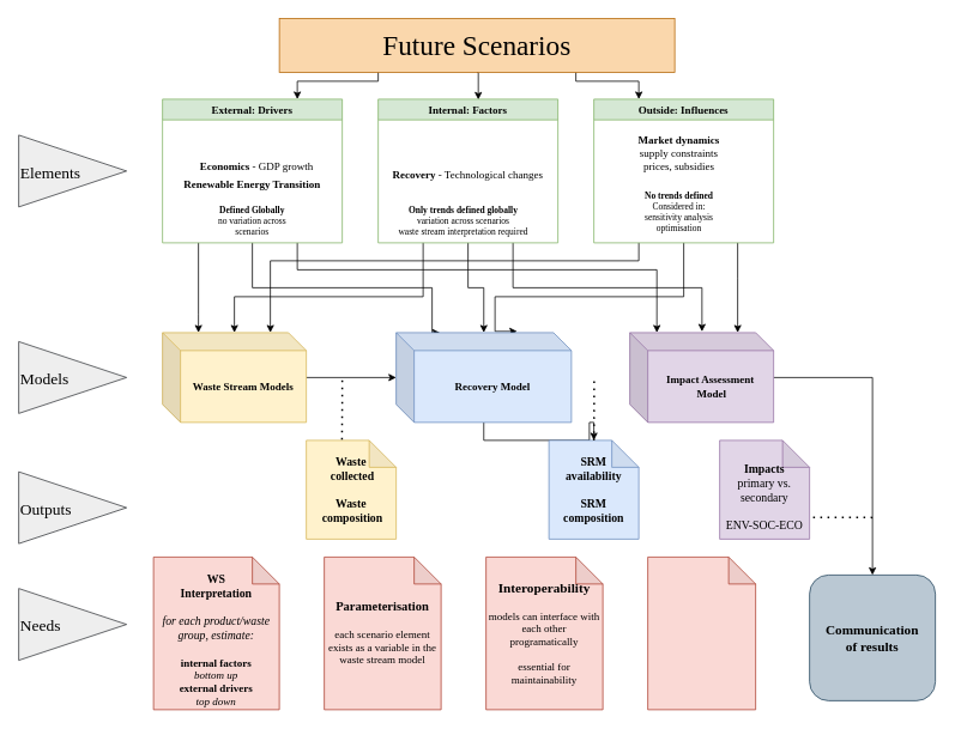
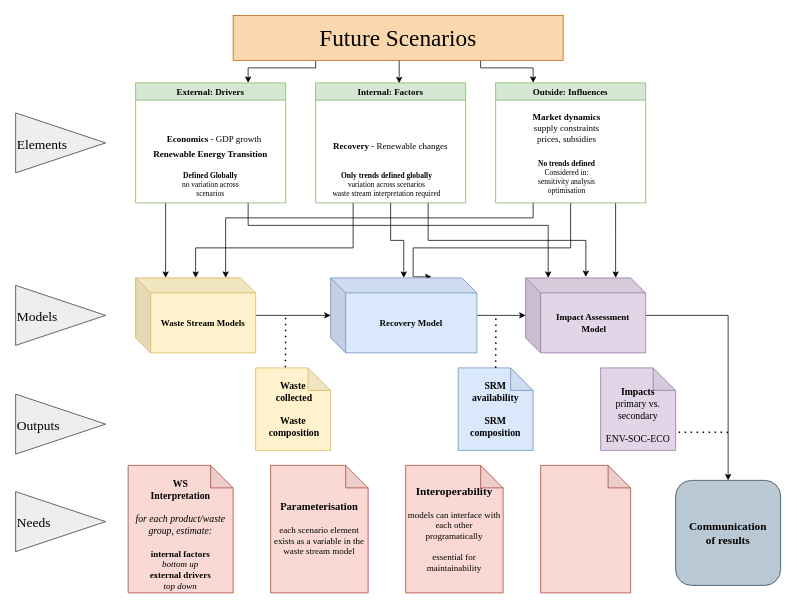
  <mxCell id="0" />
  <mxCell id="1" parent="0" />
  <mxCell id="2" style="edgeStyle=orthogonalEdgeStyle;rounded=0;orthogonalLoop=1;jettySize=auto;html=1;exitX=0.25;exitY=1;exitDx=0;exitDy=0;entryX=0.75;entryY=0;entryDx=0;entryDy=0;fontFamily=roboto;fontSource=https%3A%2F%2Ffonts.googleapis.com%2Fcss%3Ffamily%3Droboto;fontSize=31;" parent="1" source="5" target="9" edge="1"><mxGeometry relative="1" as="geometry"><Array as="points"><mxPoint x="420" y="90" /><mxPoint x="330" y="90" /></Array></mxGeometry></mxCell>
  <mxCell id="3" style="edgeStyle=orthogonalEdgeStyle;rounded=0;orthogonalLoop=1;jettySize=auto;html=1;exitX=0.75;exitY=1;exitDx=0;exitDy=0;entryX=0.25;entryY=0;entryDx=0;entryDy=0;fontFamily=roboto;fontSource=https%3A%2F%2Ffonts.googleapis.com%2Fcss%3Ffamily%3Droboto;fontSize=31;" parent="1" source="5" target="22" edge="1"><mxGeometry relative="1" as="geometry"><Array as="points"><mxPoint x="640" y="90" /><mxPoint x="710" y="90" /></Array></mxGeometry></mxCell>
  <mxCell id="4" style="edgeStyle=orthogonalEdgeStyle;rounded=0;orthogonalLoop=1;jettySize=auto;html=1;exitX=0.5;exitY=1;exitDx=0;exitDy=0;entryX=0.557;entryY=0.003;entryDx=0;entryDy=0;entryPerimeter=0;fontFamily=roboto;fontSource=https%3A%2F%2Ffonts.googleapis.com%2Fcss%3Ffamily%3Droboto;fontSize=31;" parent="1" source="5" target="16" edge="1"><mxGeometry relative="1" as="geometry" /></mxCell>
  <mxCell id="5" value="&lt;font style=&quot;font-size: 31px;&quot;&gt;Future Scenarios&lt;/font&gt;" style="whiteSpace=wrap;html=1;fontFamily=cabin;fontSource=https%3A%2F%2Ffonts.googleapis.com%2Fcss%3Ffamily%3Dcabin;fillColor=#fad7ac;strokeColor=#b46504;rounded=0;" parent="1" vertex="1"><mxGeometry x="310" y="20" width="440" height="60" as="geometry" /></mxCell>
  <mxCell id="6" value="" style="edgeStyle=orthogonalEdgeStyle;rounded=0;orthogonalLoop=1;jettySize=auto;html=1;fontSize=18;fontFamily=cabin;fontSource=https%3A%2F%2Ffonts.googleapis.com%2Fcss%3Ffamily%3Dcabin;" parent="1" source="9" target="26" edge="1"><mxGeometry relative="1" as="geometry"><Array as="points"><mxPoint x="220" y="350" /><mxPoint x="220" y="350" /></Array></mxGeometry></mxCell>
- <mxCell id="7" style="edgeStyle=orthogonalEdgeStyle;rounded=0;orthogonalLoop=1;jettySize=auto;html=1;exitX=0.5;exitY=1;exitDx=0;exitDy=0;fontSize=18;entryX=0.25;entryY=0;entryDx=0;entryDy=0;entryPerimeter=0;fontFamily=cabin;fontSource=https%3A%2F%2Ffonts.googleapis.com%2Fcss%3Ffamily%3Dcabin;" parent="1" source="9" target="29" edge="1"><mxGeometry relative="1" as="geometry"><mxPoint x="480" y="360" as="targetPoint" /><Array as="points"><mxPoint x="280" y="320" /><mxPoint x="480" y="320" /></Array></mxGeometry></mxCell>
  <mxCell id="8" style="edgeStyle=orthogonalEdgeStyle;rounded=0;orthogonalLoop=1;jettySize=auto;html=1;exitX=0.75;exitY=1;exitDx=0;exitDy=0;entryX=0.188;entryY=0;entryDx=0;entryDy=0;entryPerimeter=0;fontSize=18;fontFamily=cabin;fontSource=https%3A%2F%2Ffonts.googleapis.com%2Fcss%3Ffamily%3Dcabin;" parent="1" source="9" target="31" edge="1"><mxGeometry relative="1" as="geometry"><Array as="points"><mxPoint x="330" y="300" /><mxPoint x="730" y="300" /></Array></mxGeometry></mxCell>
  <mxCell id="9" value="External: Drivers" style="swimlane;whiteSpace=wrap;html=1;fontFamily=cabin;fontSource=https%3A%2F%2Ffonts.googleapis.com%2Fcss%3Ffamily%3Dcabin;fillColor=#d5e8d4;strokeColor=#82b366;" parent="1" vertex="1"><mxGeometry x="180" y="110" width="200" height="160" as="geometry"><mxRectangle x="280" y="120" width="140" height="30" as="alternateBounds" /></mxGeometry></mxCell>
  <mxCell id="10" value="&lt;b&gt;Economics&lt;/b&gt; - GDP growth" style="text;html=1;strokeColor=none;fillColor=none;align=center;verticalAlign=middle;whiteSpace=wrap;rounded=0;fontFamily=cabin;fontSource=https%3A%2F%2Ffonts.googleapis.com%2Fcss%3Ffamily%3Dcabin;" parent="9" vertex="1"><mxGeometry x="30" y="60" width="150" height="30" as="geometry" /></mxCell>
  <mxCell id="11" value="&lt;b&gt;Renewable Energy Transition&lt;/b&gt;" style="text;html=1;strokeColor=none;fillColor=none;align=center;verticalAlign=middle;whiteSpace=wrap;rounded=0;fontFamily=cabin;fontSource=https%3A%2F%2Ffonts.googleapis.com%2Fcss%3Ffamily%3Dcabin;" parent="9" vertex="1"><mxGeometry x="10" y="80" width="180" height="30" as="geometry" /></mxCell>
  <mxCell id="12" value="&lt;b style=&quot;border-color: var(--border-color);&quot;&gt;Defined Globally&lt;/b&gt;&lt;br style=&quot;border-color: var(--border-color);&quot;&gt;no variation across&lt;br style=&quot;border-color: var(--border-color);&quot;&gt;scenarios" style="text;html=1;strokeColor=none;fillColor=none;align=center;verticalAlign=middle;whiteSpace=wrap;rounded=0;fontSize=10;fontFamily=cabin;fontSource=https%3A%2F%2Ffonts.googleapis.com%2Fcss%3Ffamily%3Dcabin;" parent="9" vertex="1"><mxGeometry x="20" y="120" width="160" height="30" as="geometry" /></mxCell>
  <mxCell id="13" value="" style="edgeStyle=orthogonalEdgeStyle;rounded=0;orthogonalLoop=1;jettySize=auto;html=1;fontSize=18;fontFamily=cabin;fontSource=https%3A%2F%2Ffonts.googleapis.com%2Fcss%3Ffamily%3Dcabin;" parent="1" source="16" target="29" edge="1"><mxGeometry relative="1" as="geometry" /></mxCell>
  <mxCell id="14" style="edgeStyle=orthogonalEdgeStyle;rounded=0;orthogonalLoop=1;jettySize=auto;html=1;exitX=0.25;exitY=1;exitDx=0;exitDy=0;entryX=0.5;entryY=0;entryDx=0;entryDy=0;entryPerimeter=0;fontSize=18;fontFamily=cabin;fontSource=https%3A%2F%2Ffonts.googleapis.com%2Fcss%3Ffamily%3Dcabin;" parent="1" source="16" target="26" edge="1"><mxGeometry relative="1" as="geometry"><Array as="points"><mxPoint x="470" y="330" /><mxPoint x="260" y="330" /></Array></mxGeometry></mxCell>
  <mxCell id="15" style="edgeStyle=orthogonalEdgeStyle;rounded=0;orthogonalLoop=1;jettySize=auto;html=1;exitX=0.75;exitY=1;exitDx=0;exitDy=0;entryX=0.502;entryY=-0.012;entryDx=0;entryDy=0;entryPerimeter=0;fontSize=18;fontFamily=cabin;fontSource=https%3A%2F%2Ffonts.googleapis.com%2Fcss%3Ffamily%3Dcabin;" parent="1" source="16" target="31" edge="1"><mxGeometry relative="1" as="geometry" /></mxCell>
  <mxCell id="16" value="Internal: Factors" style="swimlane;whiteSpace=wrap;html=1;fontFamily=cabin;fontSource=https%3A%2F%2Ffonts.googleapis.com%2Fcss%3Ffamily%3Dcabin;fillColor=#d5e8d4;strokeColor=#82b366;" parent="1" vertex="1"><mxGeometry x="420" y="110" width="200" height="160" as="geometry"><mxRectangle x="520" y="120" width="140" height="30" as="alternateBounds" /></mxGeometry></mxCell>
- <mxCell id="17" value="&lt;b&gt;Recovery&lt;/b&gt; - Technological changes" style="text;html=1;strokeColor=none;fillColor=none;align=center;verticalAlign=middle;whiteSpace=wrap;rounded=0;fontFamily=cabin;fontSource=https%3A%2F%2Ffonts.googleapis.com%2Fcss%3Ffamily%3Dcabin;" parent="16" vertex="1"><mxGeometry x="5" y="70" width="190" height="30" as="geometry" /></mxCell>
+ <mxCell id="17" value="&lt;b&gt;Recovery&lt;/b&gt; - Renewable changes" style="text;html=1;strokeColor=none;fillColor=none;align=center;verticalAlign=middle;whiteSpace=wrap;rounded=0;fontFamily=cabin;fontSource=https%3A%2F%2Ffonts.googleapis.com%2Fcss%3Ffamily%3Dcabin;" parent="16" vertex="1"><mxGeometry x="5" y="70" width="190" height="30" as="geometry" /></mxCell>
  <mxCell id="18" value="&lt;b style=&quot;border-color: var(--border-color);&quot;&gt;Only trends defined globally&lt;br style=&quot;border-color: var(--border-color);&quot;&gt;&lt;/b&gt;variation across scenarios&lt;br style=&quot;border-color: var(--border-color);&quot;&gt;waste stream interpretation required" style="text;html=1;strokeColor=none;fillColor=none;align=center;verticalAlign=middle;whiteSpace=wrap;rounded=0;fontSize=10;fontFamily=cabin;fontSource=https%3A%2F%2Ffonts.googleapis.com%2Fcss%3Ffamily%3Dcabin;" parent="16" vertex="1"><mxGeometry x="-20" y="120" width="230" height="30" as="geometry" /></mxCell>
  <mxCell id="19" value="" style="edgeStyle=orthogonalEdgeStyle;rounded=0;orthogonalLoop=1;jettySize=auto;html=1;fontSize=18;fontFamily=cabin;fontSource=https%3A%2F%2Ffonts.googleapis.com%2Fcss%3Ffamily%3Dcabin;" parent="1" source="22" target="31" edge="1"><mxGeometry relative="1" as="geometry"><Array as="points"><mxPoint x="820" y="310" /><mxPoint x="820" y="310" /></Array></mxGeometry></mxCell>
  <mxCell id="20" style="edgeStyle=orthogonalEdgeStyle;rounded=0;orthogonalLoop=1;jettySize=auto;html=1;exitX=0.25;exitY=1;exitDx=0;exitDy=0;entryX=0.75;entryY=0;entryDx=0;entryDy=0;entryPerimeter=0;fontSize=18;fontFamily=cabin;fontSource=https%3A%2F%2Ffonts.googleapis.com%2Fcss%3Ffamily%3Dcabin;" parent="1" source="22" target="26" edge="1"><mxGeometry relative="1" as="geometry"><Array as="points"><mxPoint x="710" y="290" /><mxPoint x="300" y="290" /></Array></mxGeometry></mxCell>
  <mxCell id="21" style="edgeStyle=orthogonalEdgeStyle;rounded=0;orthogonalLoop=1;jettySize=auto;html=1;exitX=0.5;exitY=1;exitDx=0;exitDy=0;entryX=0.69;entryY=-0.014;entryDx=0;entryDy=0;entryPerimeter=0;fontSize=18;fontFamily=cabin;fontSource=https%3A%2F%2Ffonts.googleapis.com%2Fcss%3Ffamily%3Dcabin;" parent="1" source="22" target="29" edge="1"><mxGeometry relative="1" as="geometry"><Array as="points"><mxPoint x="760" y="330" /><mxPoint x="550" y="330" /></Array></mxGeometry></mxCell>
  <mxCell id="22" value="Outside: Influences" style="swimlane;whiteSpace=wrap;html=1;fontFamily=cabin;fontSource=https%3A%2F%2Ffonts.googleapis.com%2Fcss%3Ffamily%3Dcabin;fillColor=#d5e8d4;strokeColor=#82b366;" parent="1" vertex="1"><mxGeometry x="660" y="110" width="200" height="160" as="geometry"><mxRectangle x="290" y="190" width="140" height="30" as="alternateBounds" /></mxGeometry></mxCell>
  <mxCell id="23" value="&lt;b&gt;Market dynamics&lt;br&gt;&lt;/b&gt;supply constraints&lt;br&gt;prices, subsidies" style="text;html=1;strokeColor=none;fillColor=none;align=center;verticalAlign=middle;whiteSpace=wrap;rounded=0;fontFamily=cabin;fontSource=https%3A%2F%2Ffonts.googleapis.com%2Fcss%3Ffamily%3Dcabin;" parent="22" vertex="1"><mxGeometry y="30" width="190" height="60" as="geometry" /></mxCell>
  <mxCell id="24" value="&lt;b style=&quot;border-color: var(--border-color);&quot;&gt;No trends defined&lt;br style=&quot;border-color: var(--border-color);&quot;&gt;&lt;/b&gt;Considered in:&lt;br style=&quot;border-color: var(--border-color);&quot;&gt;sensitivity analysis&lt;br style=&quot;border-color: var(--border-color);&quot;&gt;optimisation" style="text;html=1;strokeColor=none;fillColor=none;align=center;verticalAlign=middle;whiteSpace=wrap;rounded=0;fontSize=10;fontFamily=cabin;fontSource=https%3A%2F%2Ffonts.googleapis.com%2Fcss%3Ffamily%3Dcabin;" parent="22" vertex="1"><mxGeometry x="20" y="110" width="150" height="30" as="geometry" /></mxCell>
  <mxCell id="25" value="" style="edgeStyle=orthogonalEdgeStyle;rounded=0;orthogonalLoop=1;jettySize=auto;html=1;fontSize=18;fontFamily=cabin;fontSource=https%3A%2F%2Ffonts.googleapis.com%2Fcss%3Ffamily%3Dcabin;" parent="1" source="26" target="29" edge="1"><mxGeometry relative="1" as="geometry" /></mxCell>
  <mxCell id="26" value="&lt;b&gt;Waste Stream Models&lt;/b&gt;" style="shape=cube;whiteSpace=wrap;html=1;boundedLbl=1;backgroundOutline=1;darkOpacity=0.05;darkOpacity2=0.1;fontFamily=cabin;fontSource=https%3A%2F%2Ffonts.googleapis.com%2Fcss%3Ffamily%3Dcabin;fillColor=#fff2cc;strokeColor=#d6b656;" parent="1" vertex="1"><mxGeometry x="180" y="370" width="160" height="100" as="geometry" /></mxCell>
  <mxCell id="27" value="&lt;font style=&quot;font-size: 12px;&quot;&gt;&lt;b style=&quot;&quot;&gt;&lt;br&gt;&lt;br&gt;&lt;span style=&quot;font-size: 13px;&quot;&gt;WS &lt;/span&gt;&lt;br&gt;&lt;span style=&quot;font-size: 13px;&quot;&gt;Interpretation&lt;/span&gt;&lt;br&gt;&lt;div style=&quot;font-size: 13px;&quot;&gt;&lt;span style=&quot;background-color: initial;&quot;&gt;&lt;span style=&quot;font-weight: normal;&quot;&gt;&lt;br&gt;&lt;i&gt;for each product/waste group, estimate:&lt;/i&gt;&lt;/span&gt;&lt;/span&gt;&lt;/div&gt;&lt;div style=&quot;font-size: 13px;&quot;&gt;&lt;span style=&quot;background-color: initial;&quot;&gt;&lt;span style=&quot;font-weight: normal;&quot;&gt;&lt;i&gt;&lt;br&gt;&lt;/i&gt;&lt;/span&gt;&lt;/span&gt;&lt;/div&gt;&lt;div style=&quot;&quot;&gt;&lt;font style=&quot;font-size: 12px;&quot;&gt;&lt;span style=&quot;background-color: initial;&quot;&gt;internal factors&lt;br&gt;&lt;/span&gt;&lt;i style=&quot;background-color: initial; font-weight: normal;&quot;&gt;bottom up&lt;/i&gt;&lt;/font&gt;&lt;/div&gt;&lt;/b&gt;&lt;/font&gt;&lt;font style=&quot;font-size: 12px;&quot;&gt;&lt;div style=&quot;&quot;&gt;&lt;font style=&quot;font-size: 12px;&quot;&gt;&lt;span style=&quot;background-color: initial;&quot;&gt;&lt;b&gt;external drivers&lt;br&gt;&lt;/b&gt;&lt;/span&gt;&lt;span style=&quot;background-color: initial; font-weight: normal;&quot;&gt;&lt;i style=&quot;&quot;&gt;top down&lt;/i&gt;&lt;/span&gt;&lt;/font&gt;&lt;/div&gt;&lt;br&gt;&lt;/font&gt;" style="shape=note;whiteSpace=wrap;html=1;backgroundOutline=1;darkOpacity=0.05;fontFamily=cabin;fontSource=https%3A%2F%2Ffonts.googleapis.com%2Fcss%3Ffamily%3Dcabin;fillColor=#fad9d5;strokeColor=#ae4132;" parent="1" vertex="1"><mxGeometry x="170" y="620" width="140" height="170" as="geometry" /></mxCell>
- <mxCell id="28" value="" style="edgeStyle=orthogonalEdgeStyle;rounded=0;orthogonalLoop=1;jettySize=auto;html=1;fontSize=18;fontFamily=cabin;fontSource=https%3A%2F%2Ffonts.googleapis.com%2Fcss%3Ffamily%3Dcabin;" parent="1" source="29" target="32" edge="1"><mxGeometry relative="1" as="geometry" /></mxCell>
+ <mxCell id="28" value="" style="edgeStyle=orthogonalEdgeStyle;rounded=0;orthogonalLoop=1;jettySize=auto;html=1;fontSize=18;fontFamily=cabin;fontSource=https%3A%2F%2Ffonts.googleapis.com%2Fcss%3Ffamily%3Dcabin;" parent="1" source="29" target="31" edge="1"><mxGeometry relative="1" as="geometry" /></mxCell>
  <mxCell id="29" value="&lt;b&gt;Recovery Model&lt;br&gt;&lt;/b&gt;" style="shape=cube;whiteSpace=wrap;html=1;boundedLbl=1;backgroundOutline=1;darkOpacity=0.05;darkOpacity2=0.1;fontFamily=cabin;fontSource=https%3A%2F%2Ffonts.googleapis.com%2Fcss%3Ffamily%3Dcabin;fillColor=#dae8fc;strokeColor=#6c8ebf;" parent="1" vertex="1"><mxGeometry x="440" y="370" width="195" height="100" as="geometry" /></mxCell>
  <mxCell id="30" value="" style="edgeStyle=orthogonalEdgeStyle;rounded=0;orthogonalLoop=1;jettySize=auto;html=1;fontSize=18;fontFamily=cabin;fontSource=https%3A%2F%2Ffonts.googleapis.com%2Fcss%3Ffamily%3Dcabin;" parent="1" source="31" target="39" edge="1"><mxGeometry relative="1" as="geometry" /></mxCell>
  <mxCell id="31" value="&lt;b&gt;Impact Assessment&lt;br&gt;&amp;nbsp;Model&lt;br&gt;&lt;/b&gt;" style="shape=cube;whiteSpace=wrap;html=1;boundedLbl=1;backgroundOutline=1;darkOpacity=0.05;darkOpacity2=0.1;fontFamily=cabin;fontSource=https%3A%2F%2Ffonts.googleapis.com%2Fcss%3Ffamily%3Dcabin;fillColor=#e1d5e7;strokeColor=#9673a6;" parent="1" vertex="1"><mxGeometry x="700" y="370" width="160" height="100" as="geometry" /></mxCell>
  <mxCell id="32" value="&lt;font style=&quot;font-size: 13px;&quot;&gt;&lt;b style=&quot;font-size: 13px;&quot;&gt;SRM &lt;br&gt;availability&lt;br style=&quot;font-size: 13px;&quot;&gt;&lt;br style=&quot;font-size: 13px;&quot;&gt;SRM composition&lt;/b&gt;&lt;br style=&quot;font-size: 13px;&quot;&gt;&lt;/font&gt;" style="shape=note;whiteSpace=wrap;html=1;backgroundOutline=1;darkOpacity=0.05;fontFamily=cabin;fontSource=https%3A%2F%2Ffonts.googleapis.com%2Fcss%3Ffamily%3Dcabin;fillColor=#dae8fc;strokeColor=#6c8ebf;fontSize=13;" parent="1" vertex="1"><mxGeometry x="610" y="490" width="100" height="110" as="geometry" /></mxCell>
  <mxCell id="33" value="&lt;font style=&quot;font-size: 13px;&quot;&gt;&lt;b style=&quot;font-size: 13px;&quot;&gt;Waste&lt;br style=&quot;font-size: 13px;&quot;&gt;&amp;nbsp;collected&lt;br style=&quot;font-size: 13px;&quot;&gt;&lt;/b&gt;&lt;br style=&quot;font-size: 13px;&quot;&gt;&lt;b style=&quot;font-size: 13px;&quot;&gt;Waste&lt;br style=&quot;font-size: 13px;&quot;&gt;&amp;nbsp;composition&lt;/b&gt;&lt;br style=&quot;font-size: 13px;&quot;&gt;&lt;/font&gt;" style="shape=note;whiteSpace=wrap;html=1;backgroundOutline=1;darkOpacity=0.05;fontFamily=cabin;fontSource=https%3A%2F%2Ffonts.googleapis.com%2Fcss%3Ffamily%3Dcabin;fillColor=#fff2cc;strokeColor=#d6b656;fontSize=13;" parent="1" vertex="1"><mxGeometry x="340" y="490" width="100" height="110" as="geometry" /></mxCell>
  <mxCell id="34" value="" style="endArrow=none;dashed=1;html=1;dashPattern=1 3;strokeWidth=2;rounded=0;fontSize=10;exitX=0.397;exitY=-0.008;exitDx=0;exitDy=0;exitPerimeter=0;fontFamily=cabin;fontSource=https%3A%2F%2Ffonts.googleapis.com%2Fcss%3Ffamily%3Dcabin;" parent="1" source="33" edge="1"><mxGeometry width="50" height="50" relative="1" as="geometry"><mxPoint x="330" y="614" as="sourcePoint" /><mxPoint x="380" y="420" as="targetPoint" /><Array as="points"><mxPoint x="380" y="450" /></Array></mxGeometry></mxCell>
  <mxCell id="35" value="&lt;font style=&quot;font-size: 18px;&quot;&gt;Elements&lt;/font&gt;" style="triangle;whiteSpace=wrap;html=1;fontSize=24;align=left;fontFamily=cabin;fontSource=https%3A%2F%2Ffonts.googleapis.com%2Fcss%3Ffamily%3Dcabin;rounded=0;fillColor=#eeeeee;strokeColor=#36393d;" parent="1" vertex="1"><mxGeometry x="20" y="150" width="120" height="80" as="geometry" /></mxCell>
  <mxCell id="36" value="" style="endArrow=none;dashed=1;html=1;dashPattern=1 3;strokeWidth=2;rounded=0;fontSize=10;exitX=0.397;exitY=-0.008;exitDx=0;exitDy=0;exitPerimeter=0;fontFamily=cabin;fontSource=https%3A%2F%2Ffonts.googleapis.com%2Fcss%3Ffamily%3Dcabin;" parent="1" edge="1"><mxGeometry width="50" height="50" relative="1" as="geometry"><mxPoint x="660" y="490" as="sourcePoint" /><mxPoint x="660.3" y="420.8" as="targetPoint" /><Array as="points"><mxPoint x="660.3" y="450.8" /></Array></mxGeometry></mxCell>
  <mxCell id="37" value="&lt;font style=&quot;font-size: 18px;&quot;&gt;Models&lt;/font&gt;" style="triangle;whiteSpace=wrap;html=1;fontSize=24;align=left;fontFamily=cabin;fontSource=https%3A%2F%2Ffonts.googleapis.com%2Fcss%3Ffamily%3Dcabin;rounded=0;fillColor=#eeeeee;strokeColor=#36393d;" parent="1" vertex="1"><mxGeometry x="20" y="380" width="120" height="80" as="geometry" /></mxCell>
  <mxCell id="38" value="&lt;font style=&quot;font-size: 18px;&quot;&gt;Outputs&lt;/font&gt;" style="triangle;whiteSpace=wrap;html=1;fontSize=24;align=left;fontFamily=cabin;fontSource=https%3A%2F%2Ffonts.googleapis.com%2Fcss%3Ffamily%3Dcabin;rounded=0;fillColor=#eeeeee;strokeColor=#36393d;" parent="1" vertex="1"><mxGeometry x="20" y="525" width="120" height="80" as="geometry" /></mxCell>
  <mxCell id="39" value="&lt;font style=&quot;font-size: 15px;&quot;&gt;&lt;b&gt;Communication&lt;br&gt;of results&lt;/b&gt;&lt;/font&gt;" style="whiteSpace=wrap;html=1;fontFamily=cabin;fontSource=https%3A%2F%2Ffonts.googleapis.com%2Fcss%3Ffamily%3Dcabin;fillColor=#bac8d3;strokeColor=#23445d;rounded=1;" parent="1" vertex="1"><mxGeometry x="900" y="640" width="140" height="140" as="geometry" /></mxCell>
  <mxCell id="40" value="&lt;font style=&quot;font-size: 13px;&quot;&gt;&lt;br style=&quot;font-size: 13px;&quot;&gt;&lt;b style=&quot;font-size: 13px;&quot;&gt;&lt;font style=&quot;font-size: 13px;&quot;&gt;Impacts&lt;/font&gt;&lt;br style=&quot;font-size: 13px;&quot;&gt;&lt;/b&gt;&lt;span style=&quot;font-size: 13px;&quot;&gt;primary vs.&lt;/span&gt;&lt;br style=&quot;font-size: 13px;&quot;&gt;&lt;span style=&quot;font-size: 13px;&quot;&gt;secondary&lt;/span&gt;&lt;br style=&quot;font-size: 13px;&quot;&gt;&lt;br style=&quot;font-size: 13px;&quot;&gt;&lt;span style=&quot;font-size: 13px;&quot;&gt;ENV-SOC-ECO&lt;/span&gt;&lt;br style=&quot;font-size: 13px;&quot;&gt;&lt;/font&gt;" style="shape=note;whiteSpace=wrap;html=1;backgroundOutline=1;darkOpacity=0.05;fontFamily=cabin;fontSource=https%3A%2F%2Ffonts.googleapis.com%2Fcss%3Ffamily%3Dcabin;fillColor=#e1d5e7;strokeColor=#9673a6;fontSize=13;" parent="1" vertex="1"><mxGeometry x="800" y="490" width="100" height="110" as="geometry" /></mxCell>
  <mxCell id="41" value="" style="endArrow=none;dashed=1;html=1;dashPattern=1 3;strokeWidth=2;rounded=0;fontSize=18;entryX=0.991;entryY=0.779;entryDx=0;entryDy=0;entryPerimeter=0;fontFamily=cabin;fontSource=https%3A%2F%2Ffonts.googleapis.com%2Fcss%3Ffamily%3Dcabin;" parent="1" target="40" edge="1"><mxGeometry width="50" height="50" relative="1" as="geometry"><mxPoint x="970" y="576" as="sourcePoint" /><mxPoint x="920" y="575" as="targetPoint" /></mxGeometry></mxCell>
  <mxCell id="42" value="&lt;font style=&quot;font-size: 18px;&quot;&gt;Needs&lt;/font&gt;" style="triangle;whiteSpace=wrap;html=1;fontSize=24;align=left;fontFamily=cabin;fontSource=https%3A%2F%2Ffonts.googleapis.com%2Fcss%3Ffamily%3Dcabin;rounded=0;fillColor=#eeeeee;strokeColor=#36393d;" parent="1" vertex="1"><mxGeometry x="20" y="655" width="120" height="80" as="geometry" /></mxCell>
  <mxCell id="43" value="&lt;div style=&quot;&quot;&gt;&lt;b style=&quot;background-color: initial;&quot;&gt;&lt;font style=&quot;font-size: 14px;&quot;&gt;Parameterisation&lt;/font&gt;&lt;/b&gt;&lt;/div&gt;&lt;font style=&quot;&quot;&gt;&lt;b style=&quot;&quot;&gt;&lt;br&gt;&lt;/b&gt;&lt;font style=&quot;font-size: 12px;&quot;&gt;each scenario element exists as a variable in the waste stream model&lt;/font&gt;&lt;br&gt;&lt;/font&gt;" style="shape=note;whiteSpace=wrap;html=1;backgroundOutline=1;darkOpacity=0.05;fontFamily=cabin;fontSource=https%3A%2F%2Ffonts.googleapis.com%2Fcss%3Ffamily%3Dcabin;fillColor=#fad9d5;strokeColor=#ae4132;" parent="1" vertex="1"><mxGeometry x="360" y="620" width="130" height="170" as="geometry" /></mxCell>
  <mxCell id="44" value="&lt;font style=&quot;&quot;&gt;&lt;b style=&quot;&quot;&gt;&lt;font style=&quot;font-size: 15px;&quot;&gt;Interoperability&lt;/font&gt;&lt;br&gt;&lt;/b&gt;&lt;br&gt;&lt;span style=&quot;font-size: 12px;&quot;&gt;models can interface with each other programatically&lt;br&gt;&lt;/span&gt;&lt;br&gt;essential for maintainability&lt;br&gt;&lt;/font&gt;" style="shape=note;whiteSpace=wrap;html=1;backgroundOutline=1;darkOpacity=0.05;fontFamily=cabin;fontSource=https%3A%2F%2Ffonts.googleapis.com%2Fcss%3Ffamily%3Dcabin;fillColor=#fad9d5;strokeColor=#ae4132;" parent="1" vertex="1"><mxGeometry x="540" y="620" width="130" height="170" as="geometry" /></mxCell>
  <mxCell id="45" value="&lt;font style=&quot;font-size: 10px;&quot;&gt;&lt;br&gt;&lt;/font&gt;" style="shape=note;whiteSpace=wrap;html=1;backgroundOutline=1;darkOpacity=0.05;fontFamily=cabin;fontSource=https%3A%2F%2Ffonts.googleapis.com%2Fcss%3Ffamily%3Dcabin;fillColor=#fad9d5;strokeColor=#ae4132;" parent="1" vertex="1"><mxGeometry x="720" y="620" width="120" height="170" as="geometry" /></mxCell>
